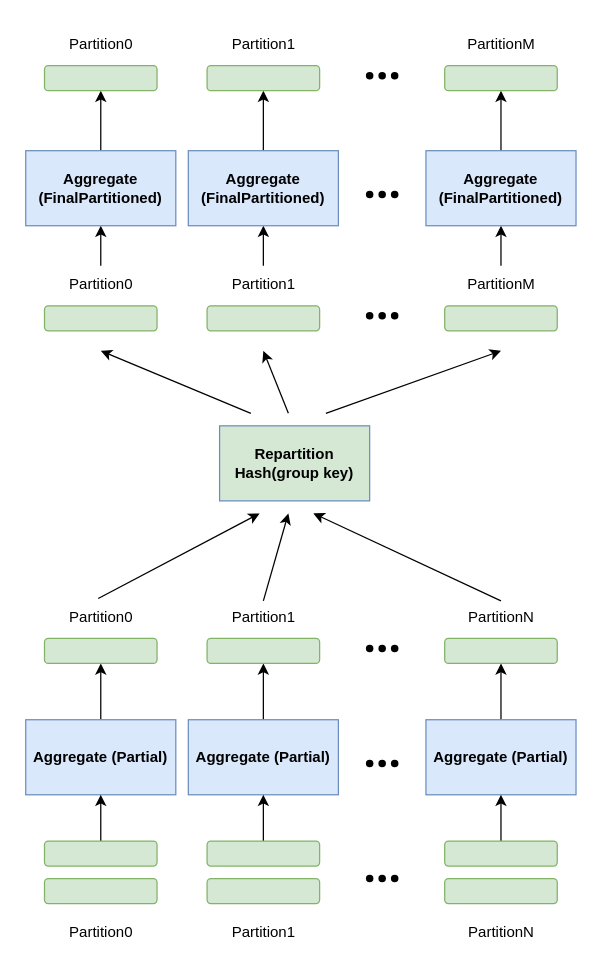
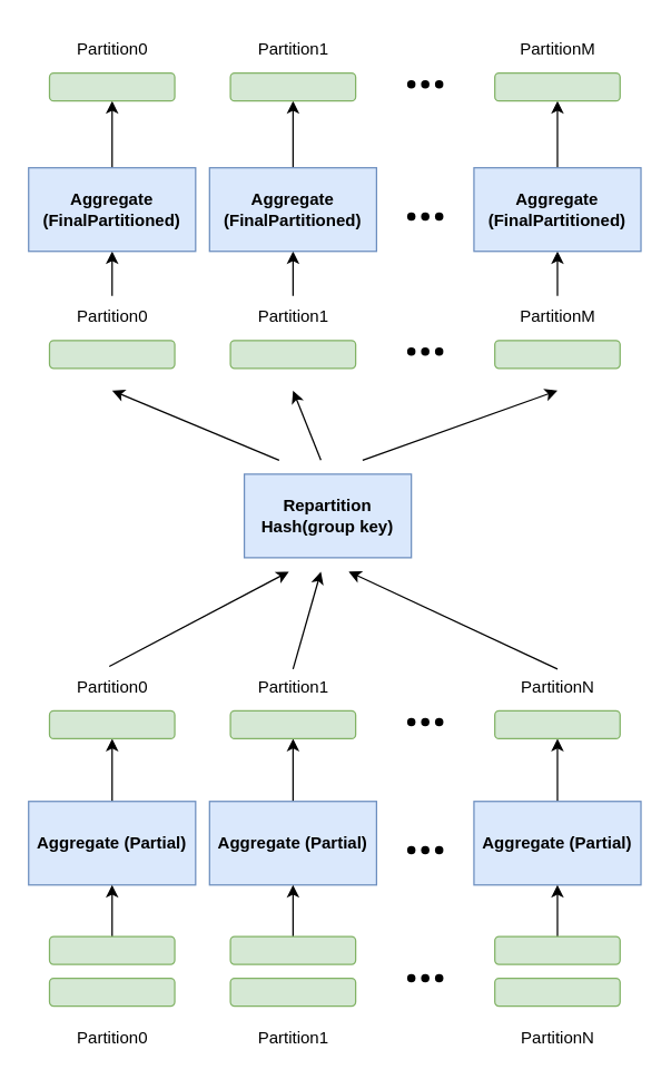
  <mxCell id="0" />
  <mxCell id="1" parent="0" />
  <mxCell id="2" value="" style="edgeStyle=orthogonalEdgeStyle;rounded=0;orthogonalLoop=1;jettySize=auto;html=1;" edge="1" parent="1" source="3" target="8"><mxGeometry relative="1" as="geometry"><mxPoint x="80" y="521" as="targetPoint" /></mxGeometry></mxCell>
  <mxCell id="3" value="&lt;b&gt;Aggregate (Partial)&lt;/b&gt;" style="whiteSpace=wrap;html=1;rounded=0;fillColor=#dae8fc;strokeColor=#6c8ebf;" vertex="1" parent="1"><mxGeometry x="20" y="575" width="120" height="60" as="geometry" /></mxCell>
  <mxCell id="4" value="" style="edgeStyle=orthogonalEdgeStyle;rounded=0;orthogonalLoop=1;jettySize=auto;html=1;" edge="1" parent="1" source="5" target="3"><mxGeometry relative="1" as="geometry" /></mxCell>
  <mxCell id="5" value="" style="rounded=1;whiteSpace=wrap;html=1;fillColor=#d5e8d4;strokeColor=#82b366;" vertex="1" parent="1"><mxGeometry x="35" y="672" width="90" height="20" as="geometry" /></mxCell>
  <mxCell id="6" value="" style="rounded=1;whiteSpace=wrap;html=1;fillColor=#d5e8d4;strokeColor=#82b366;" vertex="1" parent="1"><mxGeometry x="35" y="702" width="90" height="20" as="geometry" /></mxCell>
  <mxCell id="7" value="Partition0" style="text;html=1;align=center;verticalAlign=middle;resizable=0;points=[];autosize=1;strokeColor=none;fillColor=none;" vertex="1" parent="1"><mxGeometry x="45" y="730" width="70" height="30" as="geometry" /></mxCell>
  <mxCell id="8" value="" style="rounded=1;whiteSpace=wrap;html=1;fillColor=#d5e8d4;strokeColor=#82b366;" vertex="1" parent="1"><mxGeometry x="35" y="510" width="90" height="20" as="geometry" /></mxCell>
  <mxCell id="9" value="Partition0" style="text;html=1;align=center;verticalAlign=middle;resizable=0;points=[];autosize=1;strokeColor=none;fillColor=none;" vertex="1" parent="1"><mxGeometry x="45" y="478" width="70" height="30" as="geometry" /></mxCell>
  <mxCell id="10" value="" style="edgeStyle=orthogonalEdgeStyle;rounded=0;orthogonalLoop=1;jettySize=auto;html=1;" edge="1" parent="1" source="11" target="16"><mxGeometry relative="1" as="geometry"><mxPoint x="210" y="521" as="targetPoint" /></mxGeometry></mxCell>
  <mxCell id="11" value="&lt;b&gt;Aggregate (Partial)&lt;/b&gt;" style="whiteSpace=wrap;html=1;rounded=0;fillColor=#dae8fc;strokeColor=#6c8ebf;" vertex="1" parent="1"><mxGeometry x="150" y="575" width="120" height="60" as="geometry" /></mxCell>
  <mxCell id="12" value="" style="edgeStyle=orthogonalEdgeStyle;rounded=0;orthogonalLoop=1;jettySize=auto;html=1;" edge="1" parent="1" source="13" target="11"><mxGeometry relative="1" as="geometry" /></mxCell>
  <mxCell id="13" value="" style="rounded=1;whiteSpace=wrap;html=1;fillColor=#d5e8d4;strokeColor=#82b366;" vertex="1" parent="1"><mxGeometry x="165" y="672" width="90" height="20" as="geometry" /></mxCell>
  <mxCell id="14" value="" style="rounded=1;whiteSpace=wrap;html=1;fillColor=#d5e8d4;strokeColor=#82b366;" vertex="1" parent="1"><mxGeometry x="165" y="702" width="90" height="20" as="geometry" /></mxCell>
  <mxCell id="15" value="Partition1" style="text;html=1;align=center;verticalAlign=middle;resizable=0;points=[];autosize=1;strokeColor=none;fillColor=none;" vertex="1" parent="1"><mxGeometry x="175" y="730" width="70" height="30" as="geometry" /></mxCell>
  <mxCell id="16" value="" style="rounded=1;whiteSpace=wrap;html=1;fillColor=#d5e8d4;strokeColor=#82b366;" vertex="1" parent="1"><mxGeometry x="165" y="510" width="90" height="20" as="geometry" /></mxCell>
  <mxCell id="17" value="Partition1" style="text;html=1;align=center;verticalAlign=middle;resizable=0;points=[];autosize=1;strokeColor=none;fillColor=none;" vertex="1" parent="1"><mxGeometry x="175" y="478" width="70" height="30" as="geometry" /></mxCell>
  <mxCell id="18" value="" style="edgeStyle=orthogonalEdgeStyle;rounded=0;orthogonalLoop=1;jettySize=auto;html=1;" edge="1" parent="1" source="19" target="24"><mxGeometry relative="1" as="geometry"><mxPoint x="400" y="521" as="targetPoint" /></mxGeometry></mxCell>
  <mxCell id="19" value="&lt;b&gt;Aggregate (Partial)&lt;/b&gt;" style="whiteSpace=wrap;html=1;rounded=0;fillColor=#dae8fc;strokeColor=#6c8ebf;" vertex="1" parent="1"><mxGeometry x="340" y="575" width="120" height="60" as="geometry" /></mxCell>
  <mxCell id="20" value="" style="edgeStyle=orthogonalEdgeStyle;rounded=0;orthogonalLoop=1;jettySize=auto;html=1;" edge="1" parent="1" source="21" target="19"><mxGeometry relative="1" as="geometry" /></mxCell>
  <mxCell id="21" value="" style="rounded=1;whiteSpace=wrap;html=1;fillColor=#d5e8d4;strokeColor=#82b366;" vertex="1" parent="1"><mxGeometry x="355" y="672" width="90" height="20" as="geometry" /></mxCell>
  <mxCell id="22" value="" style="rounded=1;whiteSpace=wrap;html=1;fillColor=#d5e8d4;strokeColor=#82b366;" vertex="1" parent="1"><mxGeometry x="355" y="702" width="90" height="20" as="geometry" /></mxCell>
  <mxCell id="23" value="PartitionN" style="text;html=1;align=center;verticalAlign=middle;resizable=0;points=[];autosize=1;strokeColor=none;fillColor=none;" vertex="1" parent="1"><mxGeometry x="360" y="730" width="80" height="30" as="geometry" /></mxCell>
  <mxCell id="24" value="" style="rounded=1;whiteSpace=wrap;html=1;fillColor=#d5e8d4;strokeColor=#82b366;" vertex="1" parent="1"><mxGeometry x="355" y="510" width="90" height="20" as="geometry" /></mxCell>
  <mxCell id="25" value="PartitionN" style="text;html=1;align=center;verticalAlign=middle;resizable=0;points=[];autosize=1;strokeColor=none;fillColor=none;" vertex="1" parent="1"><mxGeometry x="360" y="478" width="80" height="30" as="geometry" /></mxCell>
  <mxCell id="26" value="" style="shape=waypoint;sketch=0;size=6;pointerEvents=1;points=[];fillColor=none;resizable=0;rotatable=0;perimeter=centerPerimeter;snapToPoint=1;" vertex="1" parent="1"><mxGeometry x="285" y="600" width="20" height="20" as="geometry" /></mxCell>
  <mxCell id="27" value="" style="shape=waypoint;sketch=0;size=6;pointerEvents=1;points=[];fillColor=none;resizable=0;rotatable=0;perimeter=centerPerimeter;snapToPoint=1;" vertex="1" parent="1"><mxGeometry x="295" y="600" width="20" height="20" as="geometry" /></mxCell>
  <mxCell id="28" value="" style="shape=waypoint;sketch=0;size=6;pointerEvents=1;points=[];fillColor=none;resizable=0;rotatable=0;perimeter=centerPerimeter;snapToPoint=1;" vertex="1" parent="1"><mxGeometry x="305" y="600" width="20" height="20" as="geometry" /></mxCell>
- <mxCell id="29" value="&lt;b&gt;Repartition&lt;/b&gt;&lt;div&gt;&lt;b&gt;Hash(group key)&lt;/b&gt;&lt;/div&gt;" style="whiteSpace=wrap;html=1;rounded=0;fillColor=#d5e8d4;strokeColor=#6c8ebf;" vertex="1" parent="1"><mxGeometry x="175" y="340" width="120" height="60" as="geometry" /></mxCell>
+ <mxCell id="29" value="&lt;b&gt;Repartition&lt;/b&gt;&lt;div&gt;&lt;b&gt;Hash(group key)&lt;/b&gt;&lt;/div&gt;" style="whiteSpace=wrap;html=1;rounded=0;fillColor=#dae8fc;strokeColor=#6c8ebf;" vertex="1" parent="1"><mxGeometry x="175" y="340" width="120" height="60" as="geometry" /></mxCell>
  <mxCell id="30" value="" style="endArrow=classic;html=1;rounded=0;exitX=0.371;exitY=0;exitDx=0;exitDy=0;exitPerimeter=0;" edge="1" parent="1"><mxGeometry width="50" height="50" relative="1" as="geometry"><mxPoint x="77.97" y="478" as="sourcePoint" /><mxPoint x="207" y="410" as="targetPoint" /></mxGeometry></mxCell>
  <mxCell id="31" value="" style="endArrow=classic;html=1;rounded=0;" edge="1" parent="1"><mxGeometry width="50" height="50" relative="1" as="geometry"><mxPoint x="210" y="480" as="sourcePoint" /><mxPoint x="230" y="410" as="targetPoint" /></mxGeometry></mxCell>
  <mxCell id="32" value="" style="endArrow=classic;html=1;rounded=0;" edge="1" parent="1"><mxGeometry width="50" height="50" relative="1" as="geometry"><mxPoint x="400" y="480" as="sourcePoint" /><mxPoint x="250" y="410" as="targetPoint" /></mxGeometry></mxCell>
  <mxCell id="33" value="" style="rounded=1;whiteSpace=wrap;html=1;fillColor=#d5e8d4;strokeColor=#82b366;" vertex="1" parent="1"><mxGeometry x="35" y="244" width="90" height="20" as="geometry" /></mxCell>
  <mxCell id="34" value="" style="edgeStyle=orthogonalEdgeStyle;rounded=0;orthogonalLoop=1;jettySize=auto;html=1;" edge="1" parent="1" source="35" target="46"><mxGeometry relative="1" as="geometry" /></mxCell>
  <mxCell id="35" value="Partition0" style="text;html=1;align=center;verticalAlign=middle;resizable=0;points=[];autosize=1;strokeColor=none;fillColor=none;" vertex="1" parent="1"><mxGeometry x="45" y="212" width="70" height="30" as="geometry" /></mxCell>
  <mxCell id="36" value="" style="rounded=1;whiteSpace=wrap;html=1;fillColor=#d5e8d4;strokeColor=#82b366;" vertex="1" parent="1"><mxGeometry x="165" y="244" width="90" height="20" as="geometry" /></mxCell>
  <mxCell id="37" value="" style="edgeStyle=orthogonalEdgeStyle;rounded=0;orthogonalLoop=1;jettySize=auto;html=1;" edge="1" parent="1" source="38" target="48"><mxGeometry relative="1" as="geometry" /></mxCell>
  <mxCell id="38" value="Partition1" style="text;html=1;align=center;verticalAlign=middle;resizable=0;points=[];autosize=1;strokeColor=none;fillColor=none;" vertex="1" parent="1"><mxGeometry x="175" y="212" width="70" height="30" as="geometry" /></mxCell>
  <mxCell id="39" value="" style="rounded=1;whiteSpace=wrap;html=1;fillColor=#d5e8d4;strokeColor=#82b366;" vertex="1" parent="1"><mxGeometry x="355" y="244" width="90" height="20" as="geometry" /></mxCell>
  <mxCell id="40" value="" style="edgeStyle=orthogonalEdgeStyle;rounded=0;orthogonalLoop=1;jettySize=auto;html=1;" edge="1" parent="1" source="41" target="50"><mxGeometry relative="1" as="geometry" /></mxCell>
  <mxCell id="41" value="PartitionM" style="text;html=1;align=center;verticalAlign=middle;resizable=0;points=[];autosize=1;strokeColor=none;fillColor=none;" vertex="1" parent="1"><mxGeometry x="360" y="212" width="80" height="30" as="geometry" /></mxCell>
  <mxCell id="42" value="" style="endArrow=classic;html=1;rounded=0;" edge="1" parent="1"><mxGeometry width="50" height="50" relative="1" as="geometry"><mxPoint x="200" y="330" as="sourcePoint" /><mxPoint x="80" y="280" as="targetPoint" /></mxGeometry></mxCell>
  <mxCell id="43" value="" style="endArrow=classic;html=1;rounded=0;" edge="1" parent="1"><mxGeometry width="50" height="50" relative="1" as="geometry"><mxPoint x="230" y="330" as="sourcePoint" /><mxPoint x="210" y="280" as="targetPoint" /></mxGeometry></mxCell>
  <mxCell id="44" value="" style="endArrow=classic;html=1;rounded=0;" edge="1" parent="1"><mxGeometry width="50" height="50" relative="1" as="geometry"><mxPoint x="260" y="330" as="sourcePoint" /><mxPoint x="400" y="280" as="targetPoint" /></mxGeometry></mxCell>
  <mxCell id="45" style="edgeStyle=orthogonalEdgeStyle;rounded=0;orthogonalLoop=1;jettySize=auto;html=1;entryX=0.5;entryY=1;entryDx=0;entryDy=0;" edge="1" parent="1" source="46" target="63"><mxGeometry relative="1" as="geometry" /></mxCell>
  <mxCell id="46" value="&lt;b&gt;Aggregate (FinalPartitioned)&lt;/b&gt;" style="whiteSpace=wrap;html=1;rounded=0;fillColor=#dae8fc;strokeColor=#6c8ebf;" vertex="1" parent="1"><mxGeometry x="20" y="120" width="120" height="60" as="geometry" /></mxCell>
  <mxCell id="47" style="edgeStyle=orthogonalEdgeStyle;rounded=0;orthogonalLoop=1;jettySize=auto;html=1;entryX=0.5;entryY=1;entryDx=0;entryDy=0;" edge="1" parent="1" source="48" target="65"><mxGeometry relative="1" as="geometry" /></mxCell>
  <mxCell id="48" value="&lt;b&gt;Aggregate (&lt;/b&gt;&lt;b&gt;FinalPartitioned&lt;/b&gt;&lt;b&gt;)&lt;/b&gt;" style="whiteSpace=wrap;html=1;rounded=0;fillColor=#dae8fc;strokeColor=#6c8ebf;" vertex="1" parent="1"><mxGeometry x="150" y="120" width="120" height="60" as="geometry" /></mxCell>
  <mxCell id="49" style="edgeStyle=orthogonalEdgeStyle;rounded=0;orthogonalLoop=1;jettySize=auto;html=1;entryX=0.5;entryY=1;entryDx=0;entryDy=0;" edge="1" parent="1" source="50" target="67"><mxGeometry relative="1" as="geometry" /></mxCell>
  <mxCell id="50" value="&lt;b&gt;Aggregate (&lt;/b&gt;&lt;b&gt;FinalPartitioned&lt;/b&gt;&lt;b&gt;)&lt;/b&gt;" style="whiteSpace=wrap;html=1;rounded=0;fillColor=#dae8fc;strokeColor=#6c8ebf;" vertex="1" parent="1"><mxGeometry x="340" y="120" width="120" height="60" as="geometry" /></mxCell>
  <mxCell id="51" value="" style="shape=waypoint;sketch=0;size=6;pointerEvents=1;points=[];fillColor=none;resizable=0;rotatable=0;perimeter=centerPerimeter;snapToPoint=1;" vertex="1" parent="1"><mxGeometry x="285" y="145" width="20" height="20" as="geometry" /></mxCell>
  <mxCell id="52" value="" style="shape=waypoint;sketch=0;size=6;pointerEvents=1;points=[];fillColor=none;resizable=0;rotatable=0;perimeter=centerPerimeter;snapToPoint=1;" vertex="1" parent="1"><mxGeometry x="295" y="145" width="20" height="20" as="geometry" /></mxCell>
  <mxCell id="53" value="" style="shape=waypoint;sketch=0;size=6;pointerEvents=1;points=[];fillColor=none;resizable=0;rotatable=0;perimeter=centerPerimeter;snapToPoint=1;" vertex="1" parent="1"><mxGeometry x="305" y="145" width="20" height="20" as="geometry" /></mxCell>
  <mxCell id="54" value="" style="shape=waypoint;sketch=0;size=6;pointerEvents=1;points=[];fillColor=none;resizable=0;rotatable=0;perimeter=centerPerimeter;snapToPoint=1;" vertex="1" parent="1"><mxGeometry x="285" y="242" width="20" height="20" as="geometry" /></mxCell>
  <mxCell id="55" value="" style="shape=waypoint;sketch=0;size=6;pointerEvents=1;points=[];fillColor=none;resizable=0;rotatable=0;perimeter=centerPerimeter;snapToPoint=1;" vertex="1" parent="1"><mxGeometry x="295" y="242" width="20" height="20" as="geometry" /></mxCell>
  <mxCell id="56" value="" style="shape=waypoint;sketch=0;size=6;pointerEvents=1;points=[];fillColor=none;resizable=0;rotatable=0;perimeter=centerPerimeter;snapToPoint=1;" vertex="1" parent="1"><mxGeometry x="305" y="242" width="20" height="20" as="geometry" /></mxCell>
  <mxCell id="57" value="" style="shape=waypoint;sketch=0;size=6;pointerEvents=1;points=[];fillColor=none;resizable=0;rotatable=0;perimeter=centerPerimeter;snapToPoint=1;" vertex="1" parent="1"><mxGeometry x="285" y="508" width="20" height="20" as="geometry" /></mxCell>
  <mxCell id="58" value="" style="shape=waypoint;sketch=0;size=6;pointerEvents=1;points=[];fillColor=none;resizable=0;rotatable=0;perimeter=centerPerimeter;snapToPoint=1;" vertex="1" parent="1"><mxGeometry x="295" y="508" width="20" height="20" as="geometry" /></mxCell>
  <mxCell id="59" value="" style="shape=waypoint;sketch=0;size=6;pointerEvents=1;points=[];fillColor=none;resizable=0;rotatable=0;perimeter=centerPerimeter;snapToPoint=1;" vertex="1" parent="1"><mxGeometry x="305" y="508" width="20" height="20" as="geometry" /></mxCell>
  <mxCell id="60" value="" style="shape=waypoint;sketch=0;size=6;pointerEvents=1;points=[];fillColor=none;resizable=0;rotatable=0;perimeter=centerPerimeter;snapToPoint=1;" vertex="1" parent="1"><mxGeometry x="285" y="692" width="20" height="20" as="geometry" /></mxCell>
  <mxCell id="61" value="" style="shape=waypoint;sketch=0;size=6;pointerEvents=1;points=[];fillColor=none;resizable=0;rotatable=0;perimeter=centerPerimeter;snapToPoint=1;" vertex="1" parent="1"><mxGeometry x="295" y="692" width="20" height="20" as="geometry" /></mxCell>
  <mxCell id="62" value="" style="shape=waypoint;sketch=0;size=6;pointerEvents=1;points=[];fillColor=none;resizable=0;rotatable=0;perimeter=centerPerimeter;snapToPoint=1;" vertex="1" parent="1"><mxGeometry x="305" y="692" width="20" height="20" as="geometry" /></mxCell>
  <mxCell id="63" value="" style="rounded=1;whiteSpace=wrap;html=1;fillColor=#d5e8d4;strokeColor=#82b366;" vertex="1" parent="1"><mxGeometry x="35" y="52" width="90" height="20" as="geometry" /></mxCell>
  <mxCell id="64" value="Partition0" style="text;html=1;align=center;verticalAlign=middle;resizable=0;points=[];autosize=1;strokeColor=none;fillColor=none;" vertex="1" parent="1"><mxGeometry x="45" y="20" width="70" height="30" as="geometry" /></mxCell>
  <mxCell id="65" value="" style="rounded=1;whiteSpace=wrap;html=1;fillColor=#d5e8d4;strokeColor=#82b366;" vertex="1" parent="1"><mxGeometry x="165" y="52" width="90" height="20" as="geometry" /></mxCell>
  <mxCell id="66" value="Partition1" style="text;html=1;align=center;verticalAlign=middle;resizable=0;points=[];autosize=1;strokeColor=none;fillColor=none;" vertex="1" parent="1"><mxGeometry x="175" y="20" width="70" height="30" as="geometry" /></mxCell>
  <mxCell id="67" value="" style="rounded=1;whiteSpace=wrap;html=1;fillColor=#d5e8d4;strokeColor=#82b366;" vertex="1" parent="1"><mxGeometry x="355" y="52" width="90" height="20" as="geometry" /></mxCell>
  <mxCell id="68" value="PartitionM" style="text;html=1;align=center;verticalAlign=middle;resizable=0;points=[];autosize=1;strokeColor=none;fillColor=none;" vertex="1" parent="1"><mxGeometry x="360" y="20" width="80" height="30" as="geometry" /></mxCell>
  <mxCell id="69" value="" style="shape=waypoint;sketch=0;size=6;pointerEvents=1;points=[];fillColor=none;resizable=0;rotatable=0;perimeter=centerPerimeter;snapToPoint=1;" vertex="1" parent="1"><mxGeometry x="285" y="50" width="20" height="20" as="geometry" /></mxCell>
  <mxCell id="70" value="" style="shape=waypoint;sketch=0;size=6;pointerEvents=1;points=[];fillColor=none;resizable=0;rotatable=0;perimeter=centerPerimeter;snapToPoint=1;" vertex="1" parent="1"><mxGeometry x="295" y="50" width="20" height="20" as="geometry" /></mxCell>
  <mxCell id="71" value="" style="shape=waypoint;sketch=0;size=6;pointerEvents=1;points=[];fillColor=none;resizable=0;rotatable=0;perimeter=centerPerimeter;snapToPoint=1;" vertex="1" parent="1"><mxGeometry x="305" y="50" width="20" height="20" as="geometry" /></mxCell>
